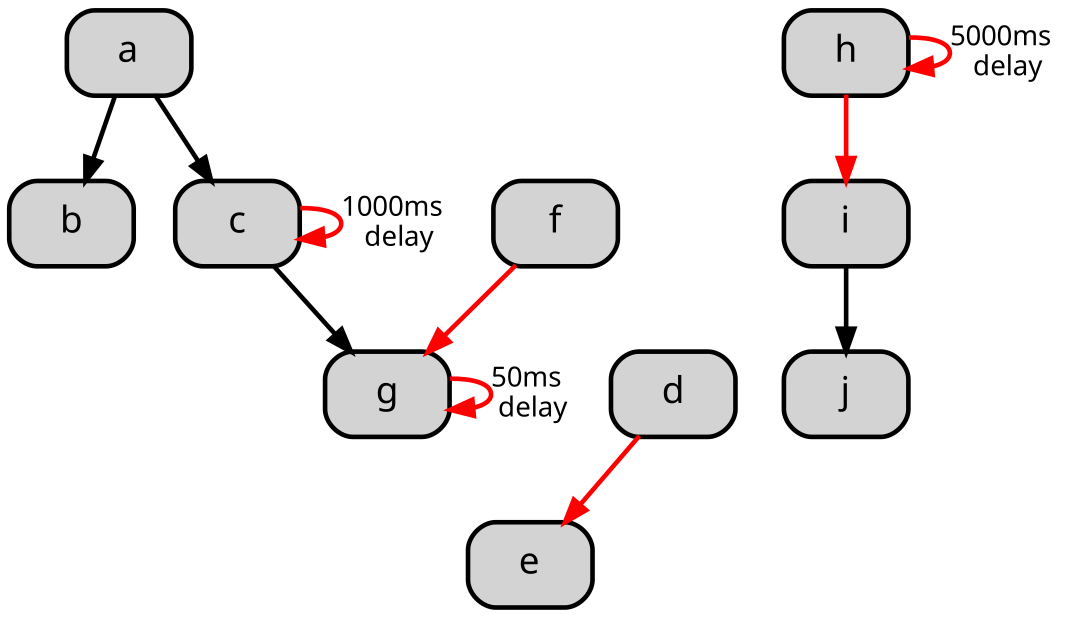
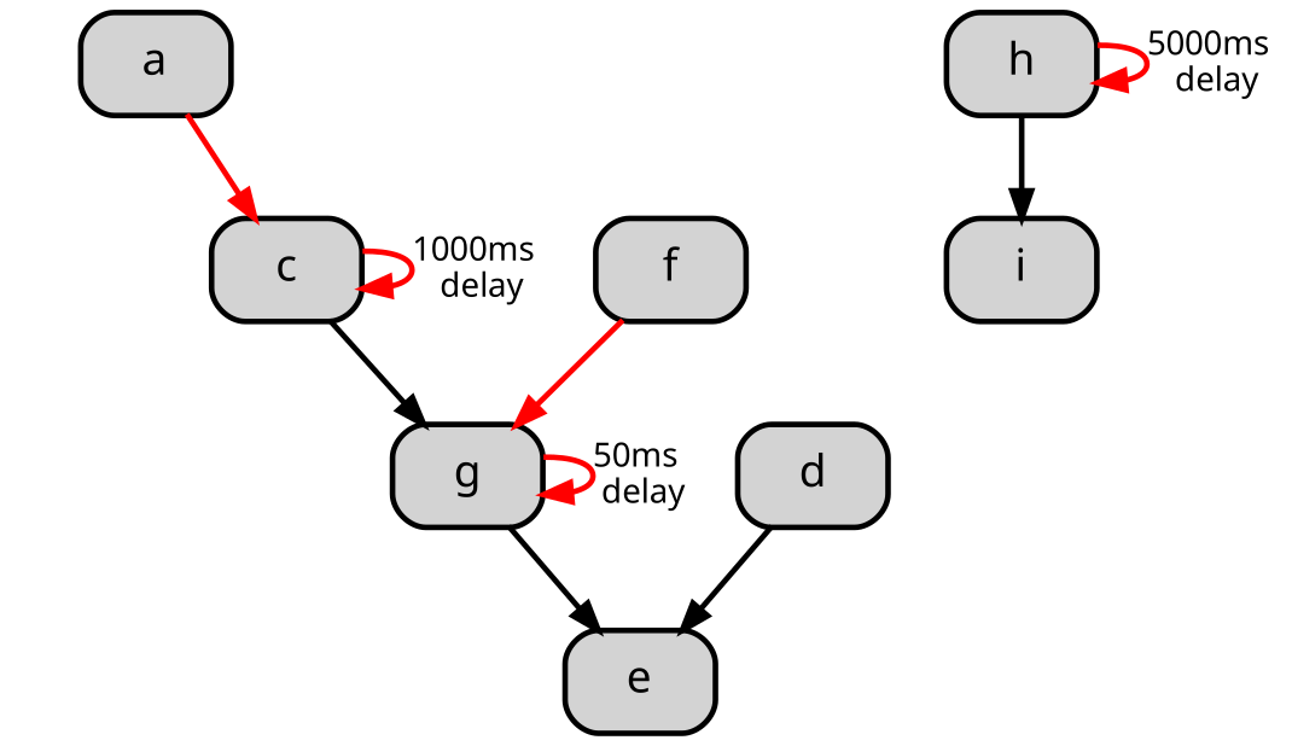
  digraph {
    fontname=SEOptimist
    fontsize=16
    labelfontname=SEOptimist
    labelloc=t
    splines=true
    node [fillcolor=lightgrey fontname=SEOptimist fontsize=16 labelfontname=SEOptimist penwidth=2.0 shape=Mrecord style=filled]
    edge [fontname=SEOptimist fontsize=12 labelfontname=SEOptimist penwidth=2.0]
    a
-   b
    c
    g
    d
    e
    f
    h
    i
-   j
-   a -> b
-   a -> c
+   a -> c [color=red]
    c -> c [color=red fontname=SEOptimistLight label="1000ms \n delay"]
    c -> g
    g -> g [color=red fontname=SEOptimistLight label="50ms \n delay"]
-   d -> e [color=red]
+   g -> e
+   d -> e
    f -> g [color=red]
    h -> h [color=red fontname=SEOptimistLight label="5000ms \n delay"]
-   h -> i [color=red]
-   i -> j
+   h -> i
  }
